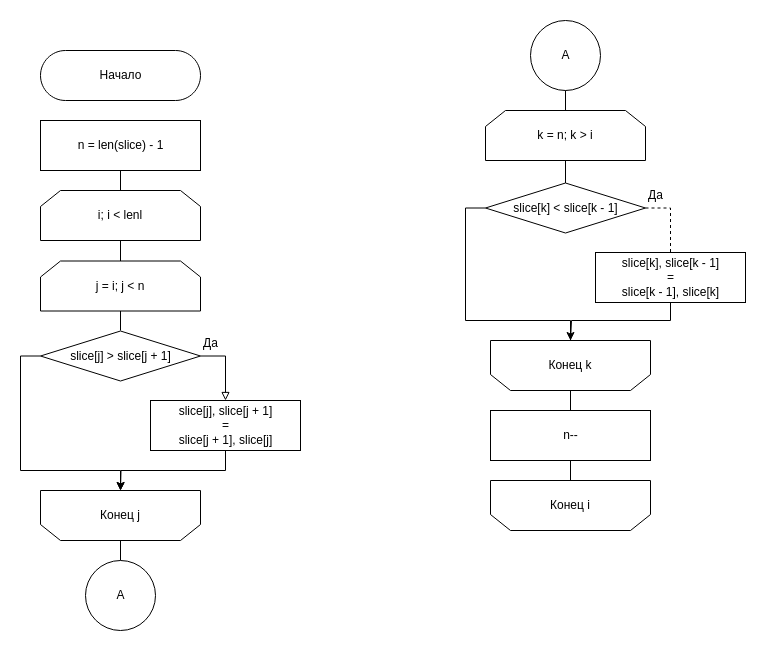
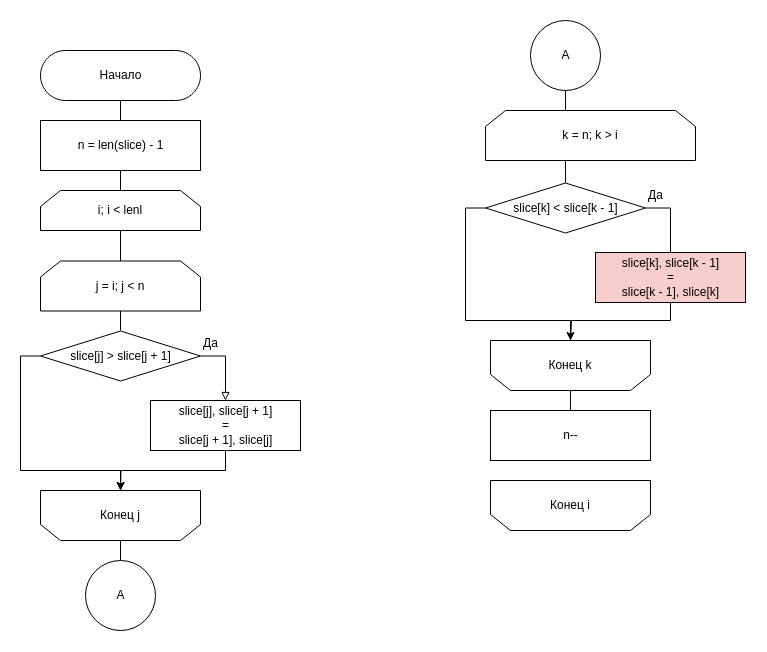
  <mxCell id="0" />
  <mxCell id="1" parent="0" />
+ <mxCell id="2" style="edgeStyle=orthogonalEdgeStyle;rounded=0;orthogonalLoop=1;jettySize=auto;html=1;exitX=0.5;exitY=0.5;exitDx=0;exitDy=25;exitPerimeter=0;entryX=0.5;entryY=0;entryDx=0;entryDy=0;endArrow=none;endFill=0;" edge="1" parent="1" source="3" target="5"><mxGeometry relative="1" as="geometry" /></mxCell>
  <mxCell id="3" value="Начало&lt;br&gt;" style="html=1;dashed=0;whitespace=wrap;shape=mxgraph.dfd.start" vertex="1" parent="1"><mxGeometry x="40" y="50" width="160" height="50" as="geometry" /></mxCell>
  <mxCell id="4" style="edgeStyle=orthogonalEdgeStyle;rounded=0;orthogonalLoop=1;jettySize=auto;html=1;exitX=0.5;exitY=1;exitDx=0;exitDy=0;entryX=0.5;entryY=0;entryDx=0;entryDy=0;endArrow=none;endFill=0;" edge="1" parent="1" source="5" target="7"><mxGeometry relative="1" as="geometry" /></mxCell>
  <mxCell id="5" value="n = len(slice) - 1" style="html=1;dashed=0;whitespace=wrap;" vertex="1" parent="1"><mxGeometry x="40" y="120" width="160" height="50" as="geometry" /></mxCell>
  <mxCell id="6" style="edgeStyle=orthogonalEdgeStyle;rounded=0;orthogonalLoop=1;jettySize=auto;html=1;exitX=0.5;exitY=1;exitDx=0;exitDy=0;entryX=0.5;entryY=0;entryDx=0;entryDy=0;endArrow=none;endFill=0;" edge="1" parent="1" source="7" target="9"><mxGeometry relative="1" as="geometry" /></mxCell>
- <mxCell id="7" value="i; i &amp;lt; lenl" style="shape=loopLimit;whiteSpace=wrap;html=1;" vertex="1" parent="1"><mxGeometry x="40" y="190" width="160" height="50" as="geometry" /></mxCell>
+ <mxCell id="7" value="i; i &amp;lt; lenl" style="shape=loopLimit;whiteSpace=wrap;html=1;" vertex="1" parent="1"><mxGeometry x="40" y="190" width="160" height="40" as="geometry" /></mxCell>
  <mxCell id="8" style="edgeStyle=orthogonalEdgeStyle;rounded=0;orthogonalLoop=1;jettySize=auto;html=1;exitX=0.5;exitY=1;exitDx=0;exitDy=0;endArrow=none;endFill=0;" edge="1" parent="1" source="9"><mxGeometry relative="1" as="geometry"><mxPoint x="120" y="330" as="targetPoint" /></mxGeometry></mxCell>
  <mxCell id="9" value="j = i; j &amp;lt; n" style="shape=loopLimit;whiteSpace=wrap;html=1;" vertex="1" parent="1"><mxGeometry x="40" y="260.5" width="160" height="50" as="geometry" /></mxCell>
  <mxCell id="10" style="edgeStyle=orthogonalEdgeStyle;rounded=0;orthogonalLoop=1;jettySize=auto;html=1;exitX=1;exitY=0.5;exitDx=0;exitDy=0;entryX=0.5;entryY=0;entryDx=0;entryDy=0;endArrow=block;endFill=0;" edge="1" parent="1" source="12" target="14"><mxGeometry relative="1" as="geometry" /></mxCell>
  <mxCell id="11" style="edgeStyle=orthogonalEdgeStyle;rounded=0;orthogonalLoop=1;jettySize=auto;html=1;exitX=0;exitY=0.5;exitDx=0;exitDy=0;entryX=0.5;entryY=1;entryDx=0;entryDy=0;" edge="1" parent="1" source="12"><mxGeometry relative="1" as="geometry"><mxPoint x="120" y="490" as="targetPoint" /><Array as="points"><mxPoint x="20" y="356" /><mxPoint x="20" y="470" /><mxPoint x="120" y="470" /></Array></mxGeometry></mxCell>
  <mxCell id="12" value="slice[j] &amp;gt; slice[j + 1]" style="shape=rhombus;html=1;dashed=0;whitespace=wrap;perimeter=rhombusPerimeter;" vertex="1" parent="1"><mxGeometry x="40" y="330.5" width="160" height="50" as="geometry" /></mxCell>
  <mxCell id="13" style="edgeStyle=orthogonalEdgeStyle;rounded=0;orthogonalLoop=1;jettySize=auto;html=1;exitX=0.5;exitY=1;exitDx=0;exitDy=0;endArrow=classic;endFill=1;" edge="1" parent="1" source="14"><mxGeometry relative="1" as="geometry"><mxPoint x="120" y="490" as="targetPoint" /></mxGeometry></mxCell>
  <mxCell id="14" value="slice[j], slice[j + 1] &lt;br&gt;=&lt;br&gt;slice[j + 1], slice[j]" style="html=1;dashed=0;whitespace=wrap;" vertex="1" parent="1"><mxGeometry x="150" y="400" width="150" height="50" as="geometry" /></mxCell>
  <mxCell id="15" value="Да" style="text;html=1;align=center;verticalAlign=middle;resizable=0;points=[];autosize=1;strokeColor=none;fillColor=none;" vertex="1" parent="1"><mxGeometry x="190" y="328" width="40" height="30" as="geometry" /></mxCell>
  <mxCell id="16" style="edgeStyle=orthogonalEdgeStyle;rounded=0;orthogonalLoop=1;jettySize=auto;html=1;exitX=0.5;exitY=0;exitDx=0;exitDy=0;entryX=0.5;entryY=1;entryDx=0;entryDy=0;endArrow=none;endFill=0;" edge="1" parent="1" source="17"><mxGeometry relative="1" as="geometry"><mxPoint x="120" y="560" as="targetPoint" /></mxGeometry></mxCell>
  <mxCell id="17" value="Конец j" style="shape=loopLimit;whiteSpace=wrap;html=1;direction=west;" vertex="1" parent="1"><mxGeometry x="40" y="490" width="160" height="50" as="geometry" /></mxCell>
  <mxCell id="18" value="А" style="shape=ellipse;html=1;dashed=0;whitespace=wrap;aspect=fixed;perimeter=ellipsePerimeter;" vertex="1" parent="1"><mxGeometry x="85" y="560" width="70" height="70" as="geometry" /></mxCell>
  <mxCell id="19" style="edgeStyle=orthogonalEdgeStyle;rounded=0;orthogonalLoop=1;jettySize=auto;html=1;exitX=0.5;exitY=1;exitDx=0;exitDy=0;endArrow=none;endFill=0;" edge="1" parent="1" source="20" target="22"><mxGeometry relative="1" as="geometry" /></mxCell>
  <mxCell id="20" value="А" style="shape=ellipse;html=1;dashed=0;whitespace=wrap;aspect=fixed;perimeter=ellipsePerimeter;" vertex="1" parent="1"><mxGeometry x="530" y="20" width="70" height="70" as="geometry" /></mxCell>
  <mxCell id="21" style="edgeStyle=orthogonalEdgeStyle;rounded=0;orthogonalLoop=1;jettySize=auto;html=1;exitX=0.5;exitY=1;exitDx=0;exitDy=0;entryX=0.5;entryY=0;entryDx=0;entryDy=0;endArrow=none;endFill=0;" edge="1" parent="1" source="22" target="25"><mxGeometry relative="1" as="geometry"><mxPoint x="565" y="180.5" as="targetPoint" /></mxGeometry></mxCell>
- <mxCell id="22" value="k = n; k &amp;gt; i" style="shape=loopLimit;whiteSpace=wrap;html=1;" vertex="1" parent="1"><mxGeometry x="485" y="110" width="160" height="50" as="geometry" /></mxCell>
- <mxCell id="23" style="edgeStyle=orthogonalEdgeStyle;rounded=0;orthogonalLoop=1;jettySize=auto;html=1;exitX=1;exitY=0.5;exitDx=0;exitDy=0;entryX=0.5;entryY=0;entryDx=0;entryDy=0;endArrow=none;endFill=0;dashed=1;" edge="1" parent="1" source="25" target="27"><mxGeometry relative="1" as="geometry" /></mxCell>
+ <mxCell id="22" value="k = n; k &amp;gt; i" style="shape=loopLimit;whiteSpace=wrap;html=1;" vertex="1" parent="1"><mxGeometry x="485" y="110" width="210" height="50" as="geometry" /></mxCell>
+ <mxCell id="23" style="edgeStyle=orthogonalEdgeStyle;rounded=0;orthogonalLoop=1;jettySize=auto;html=1;exitX=1;exitY=0.5;exitDx=0;exitDy=0;entryX=0.5;entryY=0;entryDx=0;entryDy=0;endArrow=none;endFill=0;" edge="1" parent="1" source="25" target="27"><mxGeometry relative="1" as="geometry" /></mxCell>
  <mxCell id="24" style="edgeStyle=orthogonalEdgeStyle;rounded=0;orthogonalLoop=1;jettySize=auto;html=1;exitX=0;exitY=0.5;exitDx=0;exitDy=0;entryX=0.5;entryY=1;entryDx=0;entryDy=0;" edge="1" parent="1" source="25" target="32"><mxGeometry relative="1" as="geometry"><Array as="points"><mxPoint x="465" y="208" /><mxPoint x="465" y="320" /><mxPoint x="570" y="320" /></Array></mxGeometry></mxCell>
  <mxCell id="25" value="slice[k] &amp;lt; slice[k - 1]" style="shape=rhombus;html=1;dashed=0;whitespace=wrap;perimeter=rhombusPerimeter;" vertex="1" parent="1"><mxGeometry x="485" y="182.5" width="160" height="50" as="geometry" /></mxCell>
  <mxCell id="26" style="edgeStyle=orthogonalEdgeStyle;rounded=0;orthogonalLoop=1;jettySize=auto;html=1;exitX=0.5;exitY=1;exitDx=0;exitDy=0;endArrow=none;endFill=0;" edge="1" parent="1" source="27"><mxGeometry relative="1" as="geometry"><mxPoint x="570" y="340" as="targetPoint" /><Array as="points"><mxPoint x="670" y="320" /><mxPoint x="571" y="320" /><mxPoint x="571" y="340" /></Array></mxGeometry></mxCell>
- <mxCell id="27" value="slice[k], slice[k - 1] &lt;br&gt;=&lt;br&gt;slice[k - 1], slice[k]" style="html=1;dashed=0;whitespace=wrap;" vertex="1" parent="1"><mxGeometry x="595" y="252" width="150" height="50" as="geometry" /></mxCell>
+ <mxCell id="27" value="slice[k], slice[k - 1] &lt;br&gt;=&lt;br&gt;slice[k - 1], slice[k]" style="html=1;dashed=0;whitespace=wrap;fillColor=#f8cecc;" vertex="1" parent="1"><mxGeometry x="595" y="252" width="150" height="50" as="geometry" /></mxCell>
  <mxCell id="28" value="Да" style="text;html=1;align=center;verticalAlign=middle;resizable=0;points=[];autosize=1;strokeColor=none;fillColor=none;" vertex="1" parent="1"><mxGeometry x="635" y="180" width="40" height="30" as="geometry" /></mxCell>
- <mxCell id="29" style="edgeStyle=orthogonalEdgeStyle;rounded=0;orthogonalLoop=1;jettySize=auto;html=1;exitX=0.5;exitY=1;exitDx=0;exitDy=0;entryX=0.5;entryY=1;entryDx=0;entryDy=0;endArrow=none;endFill=0;" edge="1" parent="1" source="30" target="33"><mxGeometry relative="1" as="geometry" /></mxCell>
  <mxCell id="30" value="n--" style="html=1;dashed=0;whitespace=wrap;" vertex="1" parent="1"><mxGeometry x="490" y="410" width="160" height="50" as="geometry" /></mxCell>
  <mxCell id="31" style="edgeStyle=orthogonalEdgeStyle;rounded=0;orthogonalLoop=1;jettySize=auto;html=1;exitX=0.5;exitY=0;exitDx=0;exitDy=0;entryX=0.5;entryY=0;entryDx=0;entryDy=0;endArrow=none;endFill=0;" edge="1" parent="1" source="32" target="30"><mxGeometry relative="1" as="geometry" /></mxCell>
  <mxCell id="32" value="Конец k" style="shape=loopLimit;whiteSpace=wrap;html=1;direction=west;" vertex="1" parent="1"><mxGeometry x="490" y="340" width="160" height="50" as="geometry" /></mxCell>
  <mxCell id="33" value="Конец i" style="shape=loopLimit;whiteSpace=wrap;html=1;direction=west;" vertex="1" parent="1"><mxGeometry x="490" y="480" width="160" height="50" as="geometry" /></mxCell>
